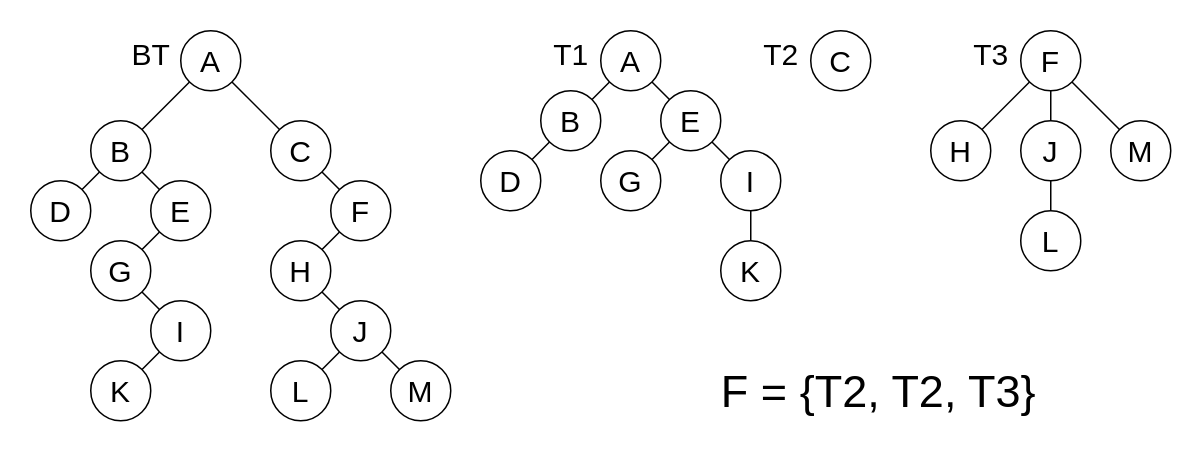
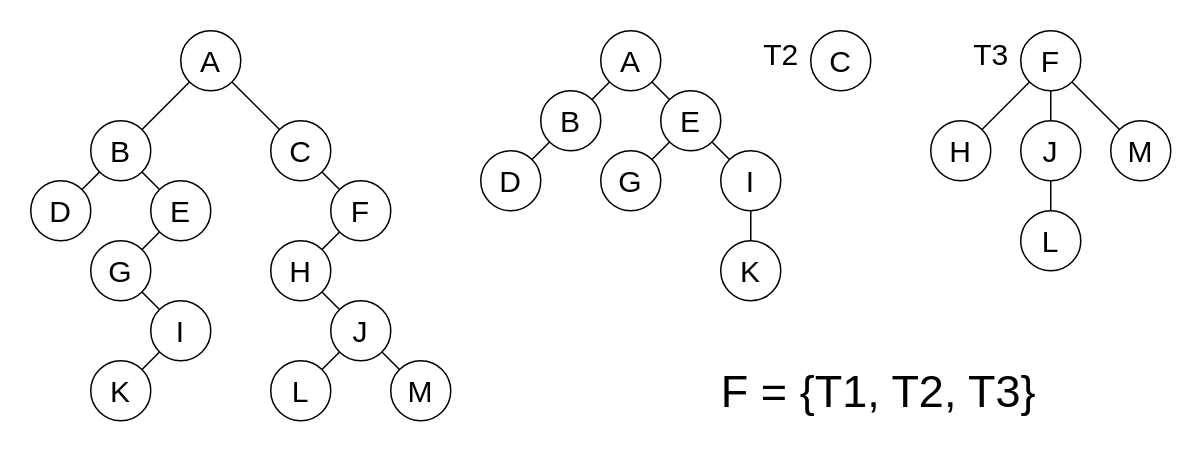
  <mxCell id="0" />
  <mxCell id="1" parent="0" />
  <mxCell id="2" style="edgeStyle=none;rounded=0;orthogonalLoop=1;jettySize=auto;html=1;exitX=1;exitY=1;exitDx=0;exitDy=0;entryX=0.5;entryY=0.5;entryDx=0;entryDy=0;entryPerimeter=0;fontSize=20;" edge="1" parent="1" source="51" target="50"><mxGeometry relative="1" as="geometry" /></mxCell>
  <mxCell id="3" style="rounded=0;orthogonalLoop=1;jettySize=auto;html=1;exitX=0;exitY=1;exitDx=0;exitDy=0;entryX=0.5;entryY=0.5;entryDx=0;entryDy=0;entryPerimeter=0;fontSize=20;" edge="1" parent="1" source="5" target="7"><mxGeometry relative="1" as="geometry" /></mxCell>
  <mxCell id="4" style="edgeStyle=none;rounded=0;orthogonalLoop=1;jettySize=auto;html=1;exitX=1;exitY=1;exitDx=0;exitDy=0;entryX=0.5;entryY=0.5;entryDx=0;entryDy=0;entryPerimeter=0;fontSize=20;" edge="1" parent="1" source="5" target="11"><mxGeometry relative="1" as="geometry" /></mxCell>
  <mxCell id="5" value="A" style="ellipse;whiteSpace=wrap;html=1;aspect=fixed;fontSize=20;" vertex="1" parent="1"><mxGeometry x="400" y="20" width="40" height="40" as="geometry" /></mxCell>
  <mxCell id="6" style="edgeStyle=none;rounded=0;orthogonalLoop=1;jettySize=auto;html=1;exitX=0;exitY=1;exitDx=0;exitDy=0;entryX=0.5;entryY=0.5;entryDx=0;entryDy=0;entryPerimeter=0;fontSize=20;" edge="1" parent="1" source="7" target="8"><mxGeometry relative="1" as="geometry" /></mxCell>
  <mxCell id="7" value="B" style="ellipse;whiteSpace=wrap;html=1;aspect=fixed;fontSize=20;" vertex="1" parent="1"><mxGeometry x="360" y="60" width="40" height="40" as="geometry" /></mxCell>
  <mxCell id="8" value="D" style="ellipse;whiteSpace=wrap;html=1;aspect=fixed;fontSize=20;" vertex="1" parent="1"><mxGeometry x="320" y="100" width="40" height="40" as="geometry" /></mxCell>
  <mxCell id="9" style="edgeStyle=none;rounded=0;orthogonalLoop=1;jettySize=auto;html=1;exitX=0;exitY=1;exitDx=0;exitDy=0;entryX=0.5;entryY=0.5;entryDx=0;entryDy=0;entryPerimeter=0;fontSize=20;" edge="1" parent="1" source="11" target="12"><mxGeometry relative="1" as="geometry" /></mxCell>
  <mxCell id="10" style="edgeStyle=none;rounded=0;orthogonalLoop=1;jettySize=auto;html=1;exitX=1;exitY=1;exitDx=0;exitDy=0;entryX=0.5;entryY=0.5;entryDx=0;entryDy=0;entryPerimeter=0;fontSize=20;" edge="1" parent="1" source="11" target="14"><mxGeometry relative="1" as="geometry" /></mxCell>
  <mxCell id="11" value="E" style="ellipse;whiteSpace=wrap;html=1;aspect=fixed;fontSize=20;" vertex="1" parent="1"><mxGeometry x="440" y="60" width="40" height="40" as="geometry" /></mxCell>
  <mxCell id="12" value="G" style="ellipse;whiteSpace=wrap;html=1;aspect=fixed;fontSize=20;" vertex="1" parent="1"><mxGeometry x="400" y="100" width="40" height="40" as="geometry" /></mxCell>
  <mxCell id="13" style="edgeStyle=none;rounded=0;orthogonalLoop=1;jettySize=auto;html=1;exitX=0.5;exitY=1;exitDx=0;exitDy=0;entryX=0.5;entryY=0.5;entryDx=0;entryDy=0;entryPerimeter=0;fontSize=20;" edge="1" parent="1" source="14" target="15"><mxGeometry relative="1" as="geometry" /></mxCell>
  <mxCell id="14" value="I" style="ellipse;whiteSpace=wrap;html=1;aspect=fixed;fontSize=20;" vertex="1" parent="1"><mxGeometry x="480" y="100" width="40" height="40" as="geometry" /></mxCell>
  <mxCell id="15" value="K" style="ellipse;whiteSpace=wrap;html=1;aspect=fixed;fontSize=20;" vertex="1" parent="1"><mxGeometry x="480" y="160" width="40" height="40" as="geometry" /></mxCell>
  <mxCell id="16" value="C" style="ellipse;whiteSpace=wrap;html=1;aspect=fixed;fontSize=20;" vertex="1" parent="1"><mxGeometry x="540" y="20" width="40" height="40" as="geometry" /></mxCell>
  <mxCell id="17" style="edgeStyle=none;rounded=0;orthogonalLoop=1;jettySize=auto;html=1;exitX=0;exitY=1;exitDx=0;exitDy=0;entryX=0.5;entryY=0.5;entryDx=0;entryDy=0;entryPerimeter=0;fontSize=20;" edge="1" parent="1" source="20" target="23"><mxGeometry relative="1" as="geometry" /></mxCell>
  <mxCell id="18" style="edgeStyle=none;rounded=0;orthogonalLoop=1;jettySize=auto;html=1;exitX=0.5;exitY=1;exitDx=0;exitDy=0;entryX=0.501;entryY=0.5;entryDx=0;entryDy=0;entryPerimeter=0;fontSize=20;" edge="1" parent="1" source="20" target="22"><mxGeometry relative="1" as="geometry" /></mxCell>
  <mxCell id="19" style="edgeStyle=none;rounded=0;orthogonalLoop=1;jettySize=auto;html=1;exitX=1;exitY=1;exitDx=0;exitDy=0;entryX=0.5;entryY=0.5;entryDx=0;entryDy=0;entryPerimeter=0;fontSize=20;" edge="1" parent="1" source="20" target="24"><mxGeometry relative="1" as="geometry" /></mxCell>
  <mxCell id="20" value="F" style="ellipse;whiteSpace=wrap;html=1;aspect=fixed;fontSize=20;" vertex="1" parent="1"><mxGeometry x="680" y="20" width="40" height="40" as="geometry" /></mxCell>
  <mxCell id="21" style="edgeStyle=none;rounded=0;orthogonalLoop=1;jettySize=auto;html=1;exitX=0.5;exitY=1;exitDx=0;exitDy=0;entryX=0.501;entryY=0.5;entryDx=0;entryDy=0;entryPerimeter=0;fontSize=20;" edge="1" parent="1" source="22" target="25"><mxGeometry relative="1" as="geometry" /></mxCell>
  <mxCell id="22" value="J" style="ellipse;whiteSpace=wrap;html=1;aspect=fixed;fontSize=20;" vertex="1" parent="1"><mxGeometry x="680" y="80" width="40" height="40" as="geometry" /></mxCell>
  <mxCell id="23" value="H" style="ellipse;whiteSpace=wrap;html=1;aspect=fixed;fontSize=20;" vertex="1" parent="1"><mxGeometry x="620" y="80" width="40" height="40" as="geometry" /></mxCell>
  <mxCell id="24" value="M" style="ellipse;whiteSpace=wrap;html=1;aspect=fixed;fontSize=20;" vertex="1" parent="1"><mxGeometry x="740" y="80" width="40" height="40" as="geometry" /></mxCell>
  <mxCell id="25" value="L" style="ellipse;whiteSpace=wrap;html=1;aspect=fixed;fontSize=20;" vertex="1" parent="1"><mxGeometry x="680" y="140" width="40" height="40" as="geometry" /></mxCell>
- <mxCell id="26" value="T1" style="text;html=1;align=center;verticalAlign=middle;resizable=0;points=[];autosize=1;strokeColor=none;fillColor=none;fontSize=20;" vertex="1" parent="1"><mxGeometry x="360" y="20" width="40" height="30" as="geometry" /></mxCell>
  <mxCell id="27" value="T2" style="text;html=1;align=center;verticalAlign=middle;resizable=0;points=[];autosize=1;strokeColor=none;fillColor=none;fontSize=20;" vertex="1" parent="1"><mxGeometry x="500" y="20" width="40" height="30" as="geometry" /></mxCell>
  <mxCell id="28" value="T3" style="text;html=1;align=center;verticalAlign=middle;resizable=0;points=[];autosize=1;strokeColor=none;fillColor=none;fontSize=20;" vertex="1" parent="1"><mxGeometry x="640" y="20" width="40" height="30" as="geometry" /></mxCell>
- <mxCell id="29" value="F = {T2, T2, T3}" style="text;html=1;align=center;verticalAlign=middle;resizable=0;points=[];autosize=1;strokeColor=none;fillColor=none;fontSize=30;" vertex="1" parent="1"><mxGeometry x="470" y="240" width="230" height="40" as="geometry" /></mxCell>
+ <mxCell id="29" value="F = {T1, T2, T3}" style="text;html=1;align=center;verticalAlign=middle;resizable=0;points=[];autosize=1;strokeColor=none;fillColor=none;fontSize=30;" vertex="1" parent="1"><mxGeometry x="470" y="240" width="230" height="40" as="geometry" /></mxCell>
  <mxCell id="30" style="rounded=0;orthogonalLoop=1;jettySize=auto;html=1;exitX=0;exitY=1;exitDx=0;exitDy=0;entryX=0.5;entryY=0.5;entryDx=0;entryDy=0;entryPerimeter=0;fontSize=20;" edge="1" parent="1" source="32" target="35"><mxGeometry relative="1" as="geometry" /></mxCell>
  <mxCell id="31" style="edgeStyle=none;rounded=0;orthogonalLoop=1;jettySize=auto;html=1;exitX=1;exitY=1;exitDx=0;exitDy=0;entryX=0.5;entryY=0.5;entryDx=0;entryDy=0;entryPerimeter=0;fontSize=20;" edge="1" parent="1" source="32" target="45"><mxGeometry relative="1" as="geometry" /></mxCell>
  <mxCell id="32" value="A" style="ellipse;whiteSpace=wrap;html=1;aspect=fixed;fontSize=20;" vertex="1" parent="1"><mxGeometry x="120" y="20" width="40" height="40" as="geometry" /></mxCell>
  <mxCell id="33" style="edgeStyle=none;rounded=0;orthogonalLoop=1;jettySize=auto;html=1;exitX=0;exitY=1;exitDx=0;exitDy=0;entryX=0.5;entryY=0.5;entryDx=0;entryDy=0;entryPerimeter=0;fontSize=20;" edge="1" parent="1" source="35" target="36"><mxGeometry relative="1" as="geometry" /></mxCell>
  <mxCell id="34" style="edgeStyle=none;rounded=0;orthogonalLoop=1;jettySize=auto;html=1;exitX=1;exitY=1;exitDx=0;exitDy=0;entryX=0.5;entryY=0.5;entryDx=0;entryDy=0;entryPerimeter=0;fontSize=20;" edge="1" parent="1" source="35" target="38"><mxGeometry relative="1" as="geometry" /></mxCell>
  <mxCell id="35" value="B" style="ellipse;whiteSpace=wrap;html=1;aspect=fixed;fontSize=20;" vertex="1" parent="1"><mxGeometry x="60" y="80" width="40" height="40" as="geometry" /></mxCell>
  <mxCell id="36" value="D" style="ellipse;whiteSpace=wrap;html=1;aspect=fixed;fontSize=20;" vertex="1" parent="1"><mxGeometry x="20" y="120" width="40" height="40" as="geometry" /></mxCell>
  <mxCell id="37" style="edgeStyle=none;rounded=0;orthogonalLoop=1;jettySize=auto;html=1;exitX=0;exitY=1;exitDx=0;exitDy=0;entryX=0.5;entryY=0.5;entryDx=0;entryDy=0;entryPerimeter=0;fontSize=20;" edge="1" parent="1" source="38" target="40"><mxGeometry relative="1" as="geometry" /></mxCell>
  <mxCell id="38" value="E" style="ellipse;whiteSpace=wrap;html=1;aspect=fixed;fontSize=20;" vertex="1" parent="1"><mxGeometry x="100" y="120" width="40" height="40" as="geometry" /></mxCell>
  <mxCell id="39" style="edgeStyle=none;rounded=0;orthogonalLoop=1;jettySize=auto;html=1;exitX=1;exitY=1;exitDx=0;exitDy=0;entryX=0.5;entryY=0.5;entryDx=0;entryDy=0;entryPerimeter=0;fontSize=20;" edge="1" parent="1" source="40" target="42"><mxGeometry relative="1" as="geometry" /></mxCell>
  <mxCell id="40" value="G" style="ellipse;whiteSpace=wrap;html=1;aspect=fixed;fontSize=20;" vertex="1" parent="1"><mxGeometry x="60" y="160" width="40" height="40" as="geometry" /></mxCell>
  <mxCell id="41" style="edgeStyle=none;rounded=0;orthogonalLoop=1;jettySize=auto;html=1;exitX=0;exitY=1;exitDx=0;exitDy=0;entryX=0.5;entryY=0.5;entryDx=0;entryDy=0;entryPerimeter=0;fontSize=20;" edge="1" parent="1" source="42" target="43"><mxGeometry relative="1" as="geometry" /></mxCell>
  <mxCell id="42" value="I" style="ellipse;whiteSpace=wrap;html=1;aspect=fixed;fontSize=20;" vertex="1" parent="1"><mxGeometry x="100" y="200" width="40" height="40" as="geometry" /></mxCell>
  <mxCell id="43" value="K" style="ellipse;whiteSpace=wrap;html=1;aspect=fixed;fontSize=20;" vertex="1" parent="1"><mxGeometry x="60" y="240" width="40" height="40" as="geometry" /></mxCell>
  <mxCell id="44" style="edgeStyle=none;rounded=0;orthogonalLoop=1;jettySize=auto;html=1;exitX=1;exitY=1;exitDx=0;exitDy=0;entryX=0.5;entryY=0.5;entryDx=0;entryDy=0;entryPerimeter=0;fontSize=20;" edge="1" parent="1" source="45" target="47"><mxGeometry relative="1" as="geometry" /></mxCell>
  <mxCell id="45" value="C" style="ellipse;whiteSpace=wrap;html=1;aspect=fixed;fontSize=20;" vertex="1" parent="1"><mxGeometry x="180" y="80" width="40" height="40" as="geometry" /></mxCell>
  <mxCell id="46" style="edgeStyle=none;rounded=0;orthogonalLoop=1;jettySize=auto;html=1;exitX=0;exitY=1;exitDx=0;exitDy=0;entryX=0.5;entryY=0.5;entryDx=0;entryDy=0;entryPerimeter=0;fontSize=20;" edge="1" parent="1" source="47" target="51"><mxGeometry relative="1" as="geometry" /></mxCell>
  <mxCell id="47" value="F" style="ellipse;whiteSpace=wrap;html=1;aspect=fixed;fontSize=20;" vertex="1" parent="1"><mxGeometry x="220" y="120" width="40" height="40" as="geometry" /></mxCell>
  <mxCell id="48" style="edgeStyle=none;rounded=0;orthogonalLoop=1;jettySize=auto;html=1;exitX=0;exitY=1;exitDx=0;exitDy=0;entryX=0.501;entryY=0.5;entryDx=0;entryDy=0;entryPerimeter=0;fontSize=20;" edge="1" parent="1" source="50" target="53"><mxGeometry relative="1" as="geometry" /></mxCell>
  <mxCell id="49" style="edgeStyle=none;rounded=0;orthogonalLoop=1;jettySize=auto;html=1;exitX=1;exitY=1;exitDx=0;exitDy=0;entryX=0.5;entryY=0.5;entryDx=0;entryDy=0;entryPerimeter=0;fontSize=20;" edge="1" parent="1" source="50" target="52"><mxGeometry relative="1" as="geometry" /></mxCell>
  <mxCell id="50" value="J" style="ellipse;whiteSpace=wrap;html=1;aspect=fixed;fontSize=20;" vertex="1" parent="1"><mxGeometry x="220" y="200" width="40" height="40" as="geometry" /></mxCell>
  <mxCell id="51" value="H" style="ellipse;whiteSpace=wrap;html=1;aspect=fixed;fontSize=20;" vertex="1" parent="1"><mxGeometry x="180" y="160" width="40" height="40" as="geometry" /></mxCell>
  <mxCell id="52" value="M" style="ellipse;whiteSpace=wrap;html=1;aspect=fixed;fontSize=20;" vertex="1" parent="1"><mxGeometry x="260" y="240" width="40" height="40" as="geometry" /></mxCell>
  <mxCell id="53" value="L" style="ellipse;whiteSpace=wrap;html=1;aspect=fixed;fontSize=20;" vertex="1" parent="1"><mxGeometry x="180" y="240" width="40" height="40" as="geometry" /></mxCell>
- <mxCell id="54" value="BT" style="text;html=1;align=center;verticalAlign=middle;resizable=0;points=[];autosize=1;strokeColor=none;fillColor=none;fontSize=20;" vertex="1" parent="1"><mxGeometry x="80" y="20" width="40" height="30" as="geometry" /></mxCell>
